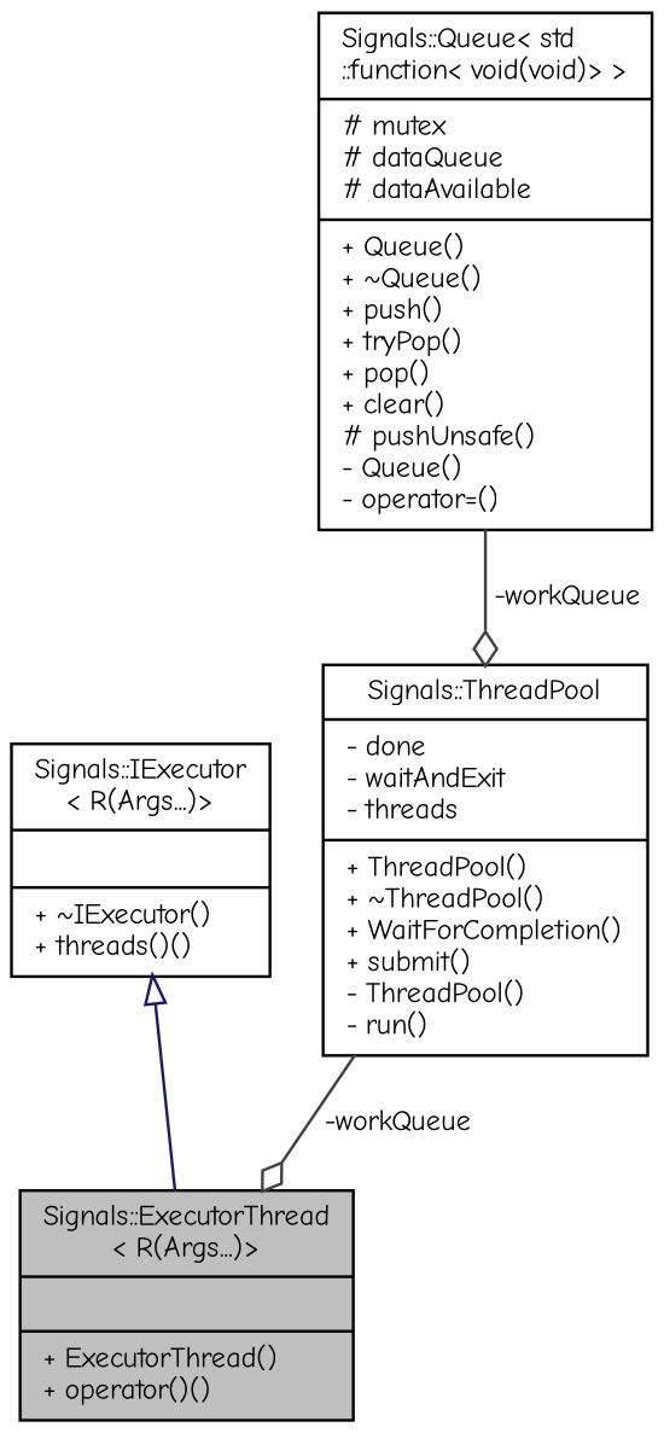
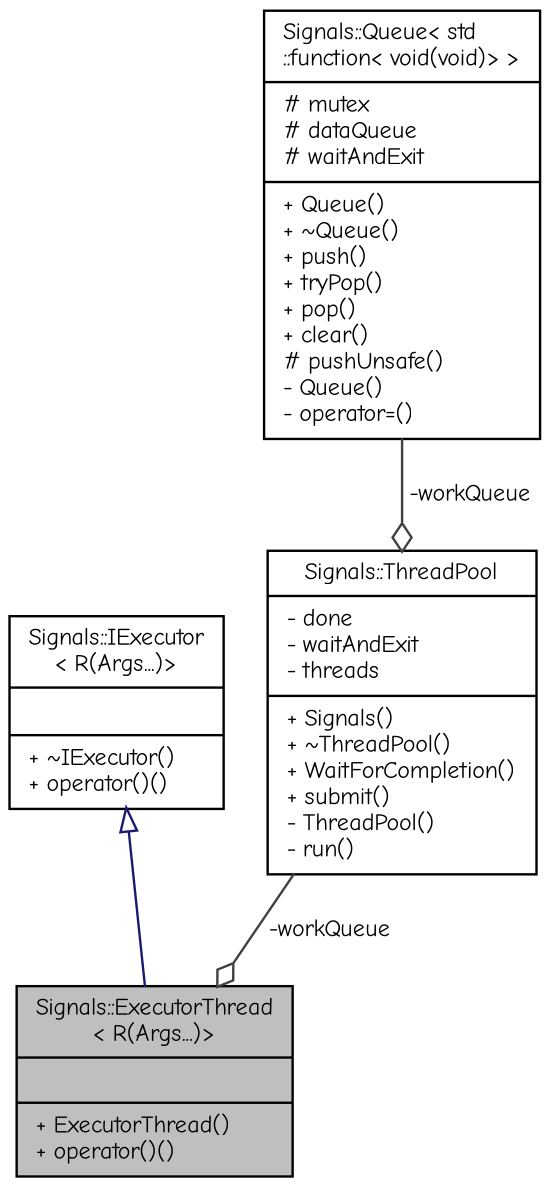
  digraph {
    fontname="Comic Neue"
    node [color=black fillcolor=white fontname="Comic Neue" fontsize=10 shape=record style=filled]
    edge [color=grey25 fontname="Comic Neue" fontsize=10 labelfontname=Helvetica labelfontsize=10 style=solid arrowhead=odiamond]
    n1 [fillcolor=grey75 fontcolor=black height=0.2 label="{Signals::ExecutorThread\l\< R(Args...)\>\n||+ ExecutorThread()\l+ operator()()\l}" width=0.4]
-   n2 [height=0.2 label="{Signals::IExecutor\l\< R(Args...)\>\n||+ ~IExecutor()\l+ threads()()\l}" width=0.4]
-   n3 [height=0.2 label="{Signals::ThreadPool\n|- done\l- waitAndExit\l- threads\l|+ ThreadPool()\l+ ~ThreadPool()\l+ WaitForCompletion()\l+ submit()\l- ThreadPool()\l- run()\l}" width=0.4]
-   n4 [height=0.2 label="{Signals::Queue\< std\l::function\< void(void)\> \>\n|# mutex\l# dataQueue\l# dataAvailable\l|+ Queue()\l+ ~Queue()\l+ push()\l+ tryPop()\l+ pop()\l+ clear()\l# pushUnsafe()\l- Queue()\l- operator=()\l}" width=0.4]
+   n2 [height=0.2 label="{Signals::IExecutor\l\< R(Args...)\>\n||+ ~IExecutor()\l+ operator()()\l}" width=0.4]
+   n3 [height=0.2 label="{Signals::ThreadPool\n|- done\l- waitAndExit\l- threads\l|+ Signals()\l+ ~ThreadPool()\l+ WaitForCompletion()\l+ submit()\l- ThreadPool()\l- run()\l}" width=0.4]
+   n4 [height=0.2 label="{Signals::Queue\< std\l::function\< void(void)\> \>\n|# mutex\l# dataQueue\l# waitAndExit\l|+ Queue()\l+ ~Queue()\l+ push()\l+ tryPop()\l+ pop()\l+ clear()\l# pushUnsafe()\l- Queue()\l- operator=()\l}" width=0.4]
    n2 -> n1 [arrowtail=onormal color=midnightblue dir=back arrowhead=""]
    n3 -> n1 [label=" -workQueue"]
    n4 -> n3 [label=" -workQueue"]
  }
